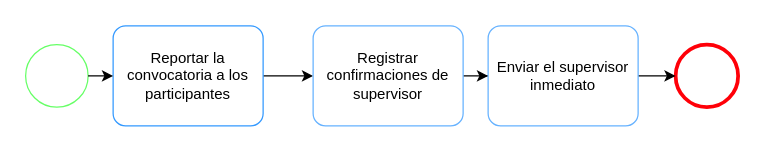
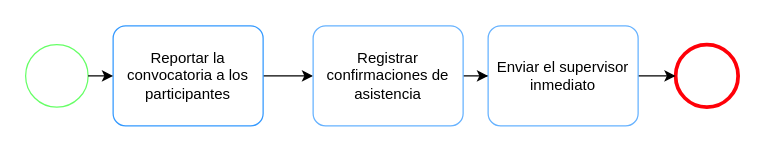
  <mxCell id="0" />
  <mxCell id="1" parent="0" />
  <mxCell id="2" value="" style="points=[[0.145,0.145,0],[0.5,0,0],[0.855,0.145,0],[1,0.5,0],[0.855,0.855,0],[0.5,1,0],[0.145,0.855,0],[0,0.5,0]];shape=mxgraph.bpmn.event;html=1;verticalLabelPosition=bottom;labelBackgroundColor=#ffffff;verticalAlign=top;align=center;perimeter=ellipsePerimeter;outlineConnect=0;aspect=fixed;outline=standard;symbol=general;strokeColor=#66FF66;" vertex="1" parent="1"><mxGeometry x="20" y="35" width="50" height="50" as="geometry" /></mxCell>
  <mxCell id="3" value="" style="points=[[0.145,0.145,0],[0.5,0,0],[0.855,0.145,0],[1,0.5,0],[0.855,0.855,0],[0.5,1,0],[0.145,0.855,0],[0,0.5,0]];shape=mxgraph.bpmn.event;html=1;verticalLabelPosition=bottom;labelBackgroundColor=#ffffff;verticalAlign=top;align=center;perimeter=ellipsePerimeter;outlineConnect=0;aspect=fixed;outline=end;symbol=terminate2;strokeColor=#FF0008;" vertex="1" parent="1"><mxGeometry x="540" y="35" width="50" height="50" as="geometry" /></mxCell>
  <mxCell id="4" style="edgeStyle=orthogonalEdgeStyle;rounded=0;orthogonalLoop=1;jettySize=auto;html=1;entryX=0;entryY=0.5;entryDx=0;entryDy=0;entryPerimeter=0;" edge="1" parent="1" source="5" target="7"><mxGeometry relative="1" as="geometry" /></mxCell>
  <mxCell id="5" value="Reportar la convocatoria a los participantes" style="points=[[0.25,0,0],[0.5,0,0],[0.75,0,0],[1,0.25,0],[1,0.5,0],[1,0.75,0],[0.75,1,0],[0.5,1,0],[0.25,1,0],[0,0.75,0],[0,0.5,0],[0,0.25,0]];shape=mxgraph.bpmn.task;whiteSpace=wrap;rectStyle=rounded;size=10;html=1;taskMarker=abstract;strokeColor=#3399FF;" vertex="1" parent="1"><mxGeometry x="90" y="20" width="120" height="80" as="geometry" /></mxCell>
  <mxCell id="6" style="edgeStyle=orthogonalEdgeStyle;rounded=0;orthogonalLoop=1;jettySize=auto;html=1;entryX=0;entryY=0.5;entryDx=0;entryDy=0;entryPerimeter=0;" edge="1" parent="1" source="7" target="9"><mxGeometry relative="1" as="geometry" /></mxCell>
- <mxCell id="7" value="Registrar confirmaciones de supervisor" style="points=[[0.25,0,0],[0.5,0,0],[0.75,0,0],[1,0.25,0],[1,0.5,0],[1,0.75,0],[0.75,1,0],[0.5,1,0],[0.25,1,0],[0,0.75,0],[0,0.5,0],[0,0.25,0]];shape=mxgraph.bpmn.task;whiteSpace=wrap;rectStyle=rounded;size=10;html=1;taskMarker=abstract;strokeColor=#66B2FF;" vertex="1" parent="1"><mxGeometry x="250" y="20" width="120" height="80" as="geometry" /></mxCell>
+ <mxCell id="7" value="Registrar confirmaciones de asistencia" style="points=[[0.25,0,0],[0.5,0,0],[0.75,0,0],[1,0.25,0],[1,0.5,0],[1,0.75,0],[0.75,1,0],[0.5,1,0],[0.25,1,0],[0,0.75,0],[0,0.5,0],[0,0.25,0]];shape=mxgraph.bpmn.task;whiteSpace=wrap;rectStyle=rounded;size=10;html=1;taskMarker=abstract;strokeColor=#66B2FF;" vertex="1" parent="1"><mxGeometry x="250" y="20" width="120" height="80" as="geometry" /></mxCell>
  <mxCell id="8" style="edgeStyle=orthogonalEdgeStyle;rounded=0;orthogonalLoop=1;jettySize=auto;html=1;entryX=0;entryY=0.5;entryDx=0;entryDy=0;entryPerimeter=0;" edge="1" parent="1" source="9" target="3"><mxGeometry relative="1" as="geometry" /></mxCell>
  <mxCell id="9" value="Enviar el supervisor inmediato" style="points=[[0.25,0,0],[0.5,0,0],[0.75,0,0],[1,0.25,0],[1,0.5,0],[1,0.75,0],[0.75,1,0],[0.5,1,0],[0.25,1,0],[0,0.75,0],[0,0.5,0],[0,0.25,0]];shape=mxgraph.bpmn.task;whiteSpace=wrap;rectStyle=rounded;size=10;html=1;taskMarker=abstract;strokeColor=#66B2FF;" vertex="1" parent="1"><mxGeometry x="390" y="20" width="120" height="80" as="geometry" /></mxCell>
  <mxCell id="10" value="" style="endArrow=classic;html=1;rounded=0;exitX=1;exitY=0.5;exitDx=0;exitDy=0;exitPerimeter=0;entryX=0;entryY=0.5;entryDx=0;entryDy=0;entryPerimeter=0;" edge="1" parent="1" source="2" target="5"><mxGeometry width="50" height="50" relative="1" as="geometry"><mxPoint x="190" y="90" as="sourcePoint" /><mxPoint x="240" y="40" as="targetPoint" /></mxGeometry></mxCell>
